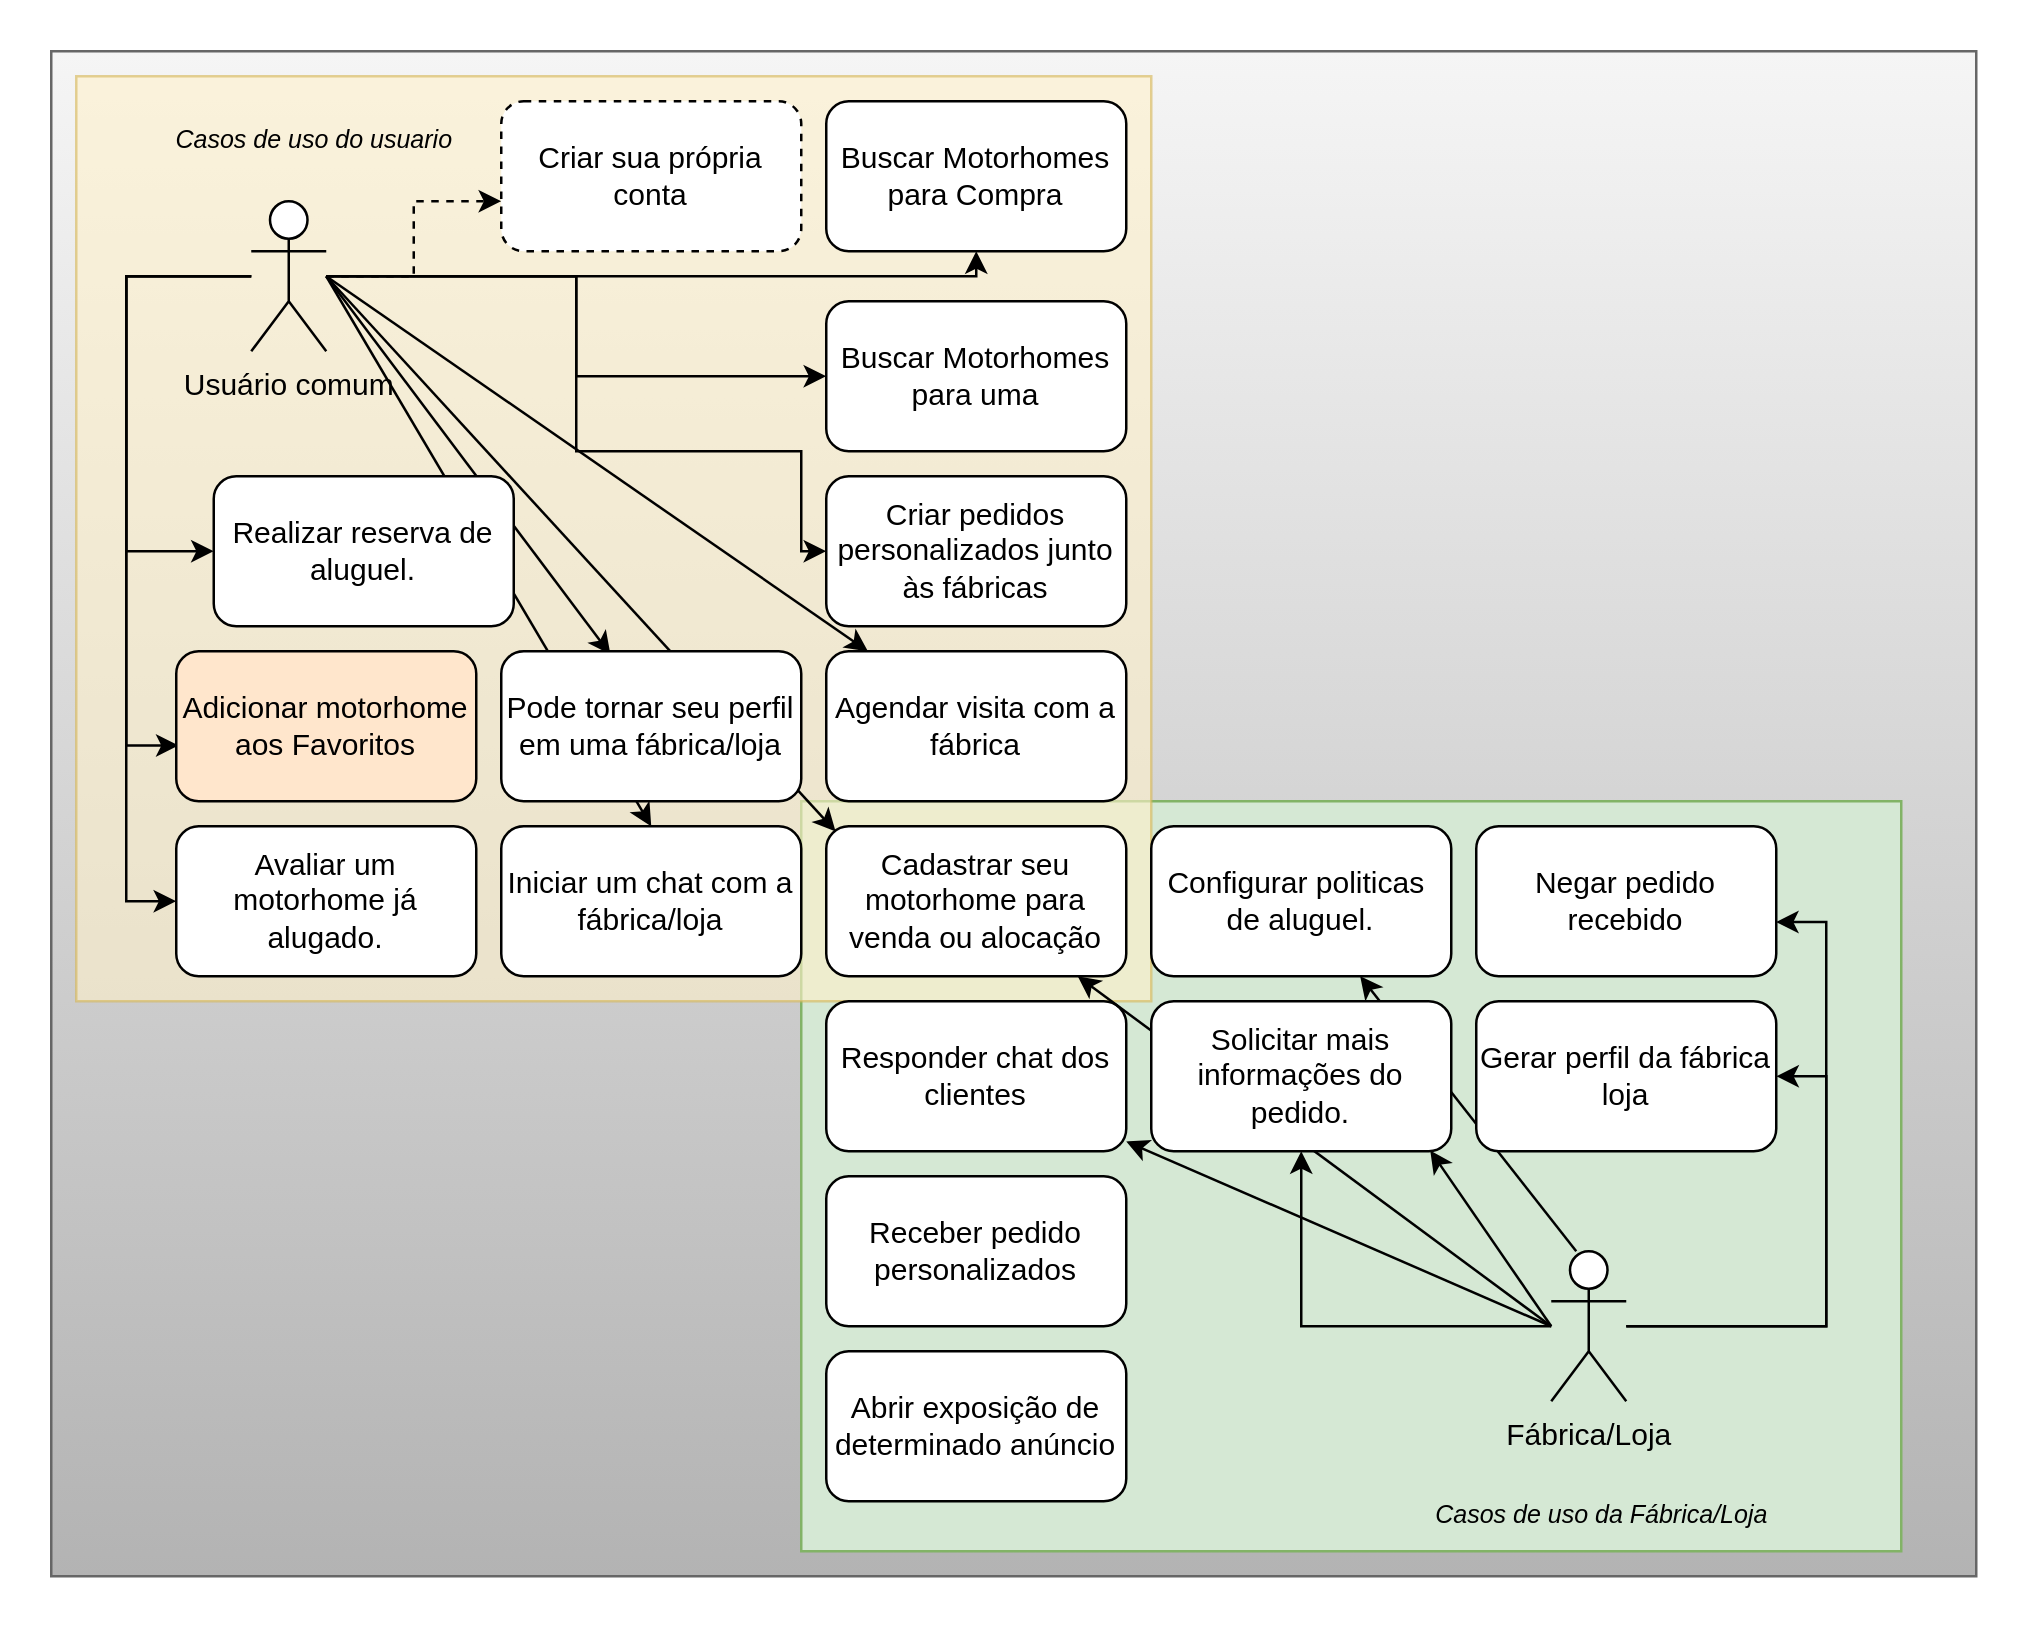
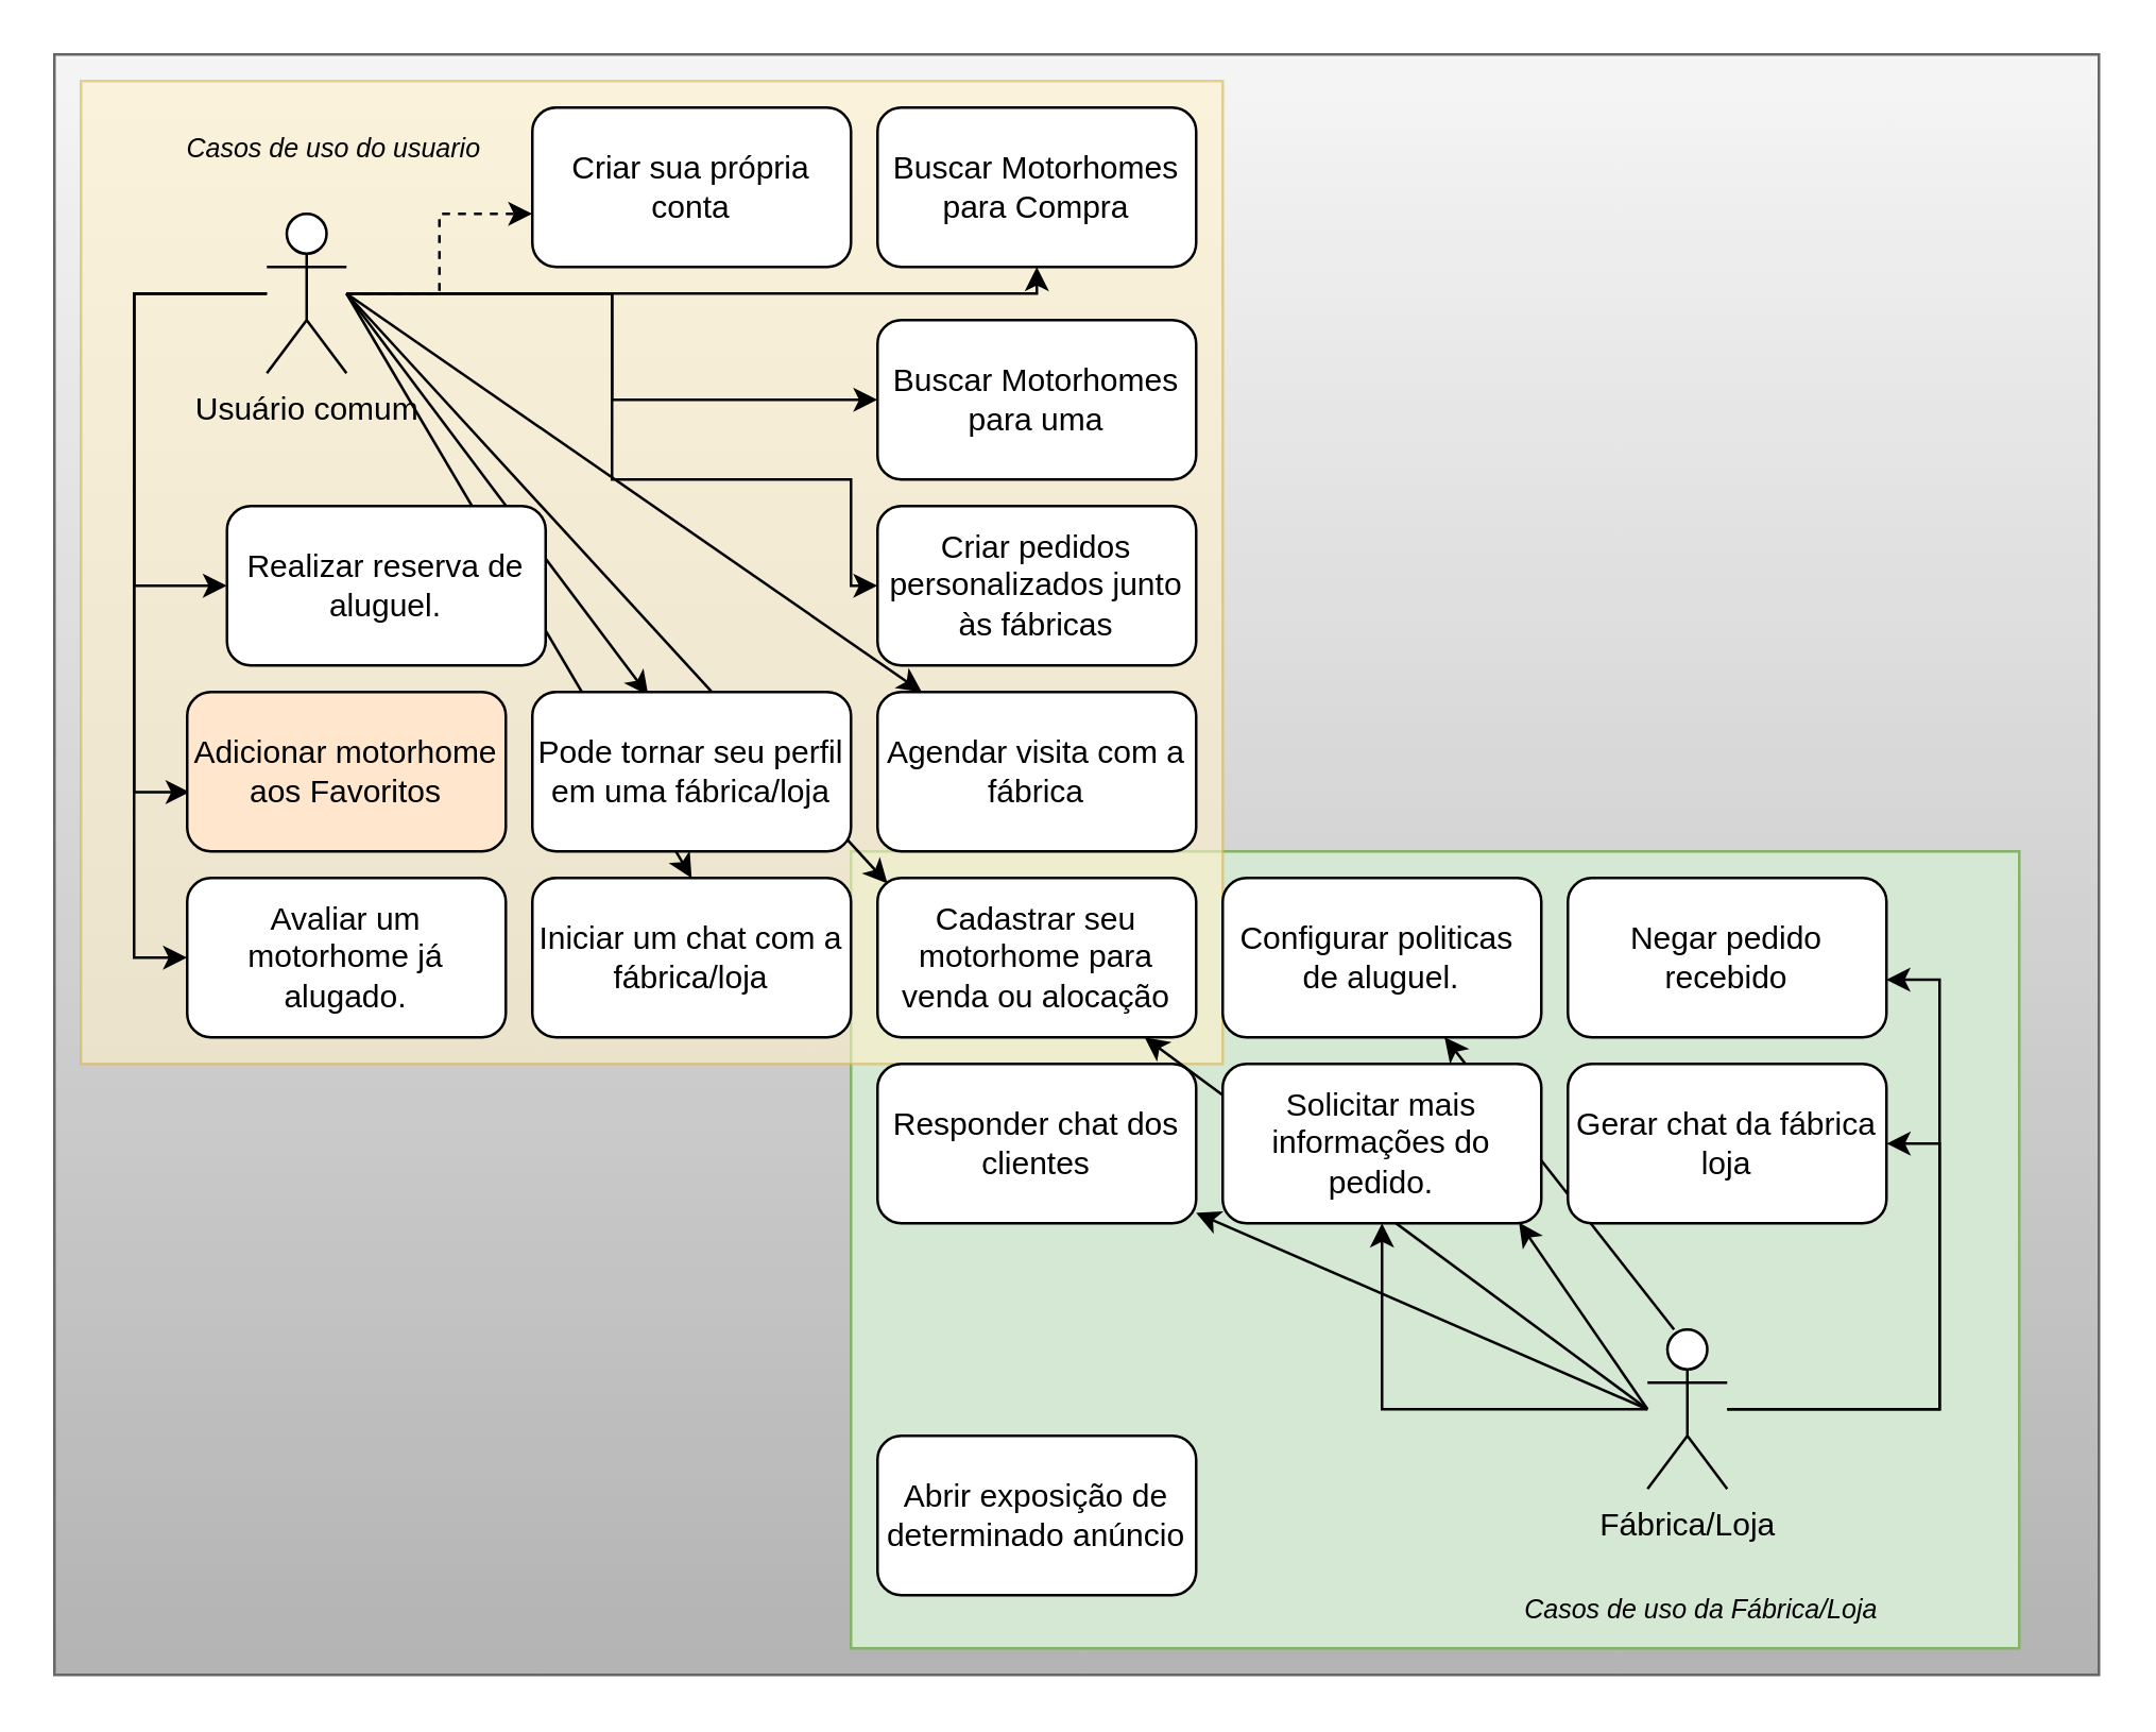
  <mxCell id="0" />
  <mxCell id="1" parent="0" />
  <mxCell id="2" value="" style="rounded=0;whiteSpace=wrap;html=1;fillColor=#f5f5f5;strokeColor=#666666;gradientColor=#b3b3b3;" vertex="1" parent="1"><mxGeometry y="20" width="770" height="610" as="geometry" x="20" /></mxCell>
  <mxCell id="3" value="" style="rounded=0;whiteSpace=wrap;html=1;fillColor=#d5e8d4;strokeColor=#82b366;" vertex="1" parent="1"><mxGeometry x="320" y="320" width="440" height="300" as="geometry" /></mxCell>
  <mxCell id="4" value="" style="rounded=0;whiteSpace=wrap;html=1;fillColor=#fff2cc;strokeColor=#d6b656;opacity=60;" vertex="1" parent="1"><mxGeometry x="30" y="30" width="430" height="370" as="geometry" /></mxCell>
  <mxCell id="5" style="edgeStyle=orthogonalEdgeStyle;rounded=0;orthogonalLoop=1;jettySize=auto;html=1;dashed=1;" edge="1" parent="1" source="12" target="29"><mxGeometry relative="1" as="geometry"><Array as="points"><mxPoint x="165" y="110" /><mxPoint x="165" y="80" /></Array></mxGeometry></mxCell>
  <mxCell id="6" style="edgeStyle=orthogonalEdgeStyle;rounded=0;orthogonalLoop=1;jettySize=auto;html=1;entryX=0;entryY=0.5;entryDx=0;entryDy=0;" edge="1" parent="1" source="12" target="44"><mxGeometry relative="1" as="geometry"><Array as="points"><mxPoint x="50" y="110" /><mxPoint x="50" y="220" /></Array></mxGeometry></mxCell>
  <mxCell id="7" style="edgeStyle=orthogonalEdgeStyle;rounded=0;orthogonalLoop=1;jettySize=auto;html=1;entryX=0.008;entryY=0.628;entryDx=0;entryDy=0;entryPerimeter=0;" edge="1" parent="1" source="12" target="15"><mxGeometry relative="1" as="geometry"><Array as="points"><mxPoint x="50" y="110" /><mxPoint x="50" y="298" /></Array></mxGeometry></mxCell>
  <mxCell id="8" style="edgeStyle=orthogonalEdgeStyle;rounded=0;orthogonalLoop=1;jettySize=auto;html=1;entryX=0;entryY=0.5;entryDx=0;entryDy=0;" edge="1" parent="1" source="12" target="27"><mxGeometry relative="1" as="geometry"><Array as="points"><mxPoint x="50" y="110" /><mxPoint x="50" y="360" /></Array></mxGeometry></mxCell>
  <mxCell id="9" style="edgeStyle=orthogonalEdgeStyle;rounded=0;orthogonalLoop=1;jettySize=auto;html=1;" edge="1" parent="1"><mxGeometry relative="1" as="geometry"><mxPoint x="130" y="110" as="sourcePoint" /><mxPoint x="390" y="100" as="targetPoint" /><Array as="points"><mxPoint x="390" y="110" /></Array></mxGeometry></mxCell>
  <mxCell id="10" style="edgeStyle=orthogonalEdgeStyle;rounded=0;orthogonalLoop=1;jettySize=auto;html=1;" edge="1" parent="1" source="12" target="14"><mxGeometry relative="1" as="geometry"><Array as="points"><mxPoint x="230" y="110" /><mxPoint x="230" y="150" /></Array></mxGeometry></mxCell>
  <mxCell id="11" style="edgeStyle=orthogonalEdgeStyle;rounded=0;orthogonalLoop=1;jettySize=auto;html=1;entryX=0;entryY=0.5;entryDx=0;entryDy=0;" edge="1" parent="1" source="12" target="39"><mxGeometry relative="1" as="geometry"><Array as="points"><mxPoint x="230" y="110" /><mxPoint x="230" y="180" /><mxPoint x="320" y="180" /><mxPoint x="320" y="220" /></Array></mxGeometry></mxCell>
  <mxCell id="12" value="Usuário comum" style="shape=umlActor;verticalLabelPosition=bottom;verticalAlign=top;html=1;outlineConnect=0;" vertex="1" parent="1"><mxGeometry x="100" y="80" width="30" height="60" as="geometry" /></mxCell>
  <mxCell id="13" value="Buscar Motorhomes para Compra" style="rounded=1;whiteSpace=wrap;html=1;" vertex="1" parent="1"><mxGeometry x="330" y="40" width="120" height="60" as="geometry" /></mxCell>
  <mxCell id="14" value="Buscar Motorhomes para uma" style="rounded=1;whiteSpace=wrap;html=1;" vertex="1" parent="1"><mxGeometry x="330" y="120" width="120" height="60" as="geometry" /></mxCell>
  <mxCell id="15" value="Adicionar motorhome aos Favoritos" style="rounded=1;whiteSpace=wrap;html=1;fillColor=#ffe6cc;" vertex="1" parent="1"><mxGeometry x="70" y="260" width="120" height="60" as="geometry" /></mxCell>
  <mxCell id="16" value="Iniciar um chat com a fábrica/loja" style="rounded=1;whiteSpace=wrap;html=1;" vertex="1" parent="1"><mxGeometry x="200" y="330" width="120" height="60" as="geometry" /></mxCell>
  <mxCell id="17" value="Cadastrar seu motorhome para venda ou alocação" style="rounded=1;whiteSpace=wrap;html=1;" vertex="1" parent="1"><mxGeometry x="330" y="330" width="120" height="60" as="geometry" /></mxCell>
  <mxCell id="18" style="edgeStyle=orthogonalEdgeStyle;rounded=0;orthogonalLoop=1;jettySize=auto;html=1;" edge="1" parent="1" source="21" target="35"><mxGeometry relative="1" as="geometry" /></mxCell>
  <mxCell id="19" style="edgeStyle=orthogonalEdgeStyle;rounded=0;orthogonalLoop=1;jettySize=auto;html=1;entryX=1;entryY=0.5;entryDx=0;entryDy=0;" edge="1" parent="1" source="21" target="36"><mxGeometry relative="1" as="geometry"><Array as="points"><mxPoint x="730" y="530" /><mxPoint x="730" y="430" /></Array></mxGeometry></mxCell>
  <mxCell id="20" style="edgeStyle=orthogonalEdgeStyle;rounded=0;orthogonalLoop=1;jettySize=auto;html=1;entryX=0.999;entryY=0.639;entryDx=0;entryDy=0;entryPerimeter=0;" edge="1" parent="1" source="21" target="28"><mxGeometry relative="1" as="geometry"><Array as="points"><mxPoint x="730" y="530" /><mxPoint x="730" y="368" /></Array></mxGeometry></mxCell>
  <mxCell id="21" value="Fábrica/Loja" style="shape=umlActor;verticalLabelPosition=bottom;verticalAlign=top;html=1;outlineConnect=0;" vertex="1" parent="1"><mxGeometry x="620" y="500" width="30" height="60" as="geometry" /></mxCell>
  <mxCell id="22" value="Responder chat dos clientes" style="rounded=1;whiteSpace=wrap;html=1;" vertex="1" parent="1"><mxGeometry x="330" y="400" width="120" height="60" as="geometry" /></mxCell>
- <mxCell id="23" value="Receber pedido personalizados" style="rounded=1;whiteSpace=wrap;html=1;" vertex="1" parent="1"><mxGeometry x="330" y="470" width="120" height="60" as="geometry" /></mxCell>
  <mxCell id="24" style="edgeStyle=orthogonalEdgeStyle;rounded=0;orthogonalLoop=1;jettySize=auto;html=1;exitX=0.5;exitY=1;exitDx=0;exitDy=0;" edge="1" parent="1" source="45" target="45"><mxGeometry relative="1" as="geometry" /></mxCell>
  <mxCell id="25" value="Abrir exposição de determinado anúncio" style="rounded=1;whiteSpace=wrap;html=1;" vertex="1" parent="1"><mxGeometry x="330" y="540" width="120" height="60" as="geometry" /></mxCell>
  <mxCell id="26" value="Configurar politicas&amp;nbsp; de aluguel." style="rounded=1;whiteSpace=wrap;html=1;" vertex="1" parent="1"><mxGeometry x="460" y="330" width="120" height="60" as="geometry" /></mxCell>
  <mxCell id="27" value="Avaliar um motorhome já alugado." style="rounded=1;whiteSpace=wrap;html=1;" vertex="1" parent="1"><mxGeometry x="70" y="330" width="120" height="60" as="geometry" /></mxCell>
  <mxCell id="28" value="Negar pedido recebido" style="rounded=1;whiteSpace=wrap;html=1;" vertex="1" parent="1"><mxGeometry x="590" y="330" width="120" height="60" as="geometry" /></mxCell>
- <mxCell id="29" value="Criar sua própria conta" style="rounded=1;whiteSpace=wrap;html=1;dashed=1;" vertex="1" parent="1"><mxGeometry x="200" y="40" width="120" height="60" as="geometry" /></mxCell>
+ <mxCell id="29" value="Criar sua própria conta" style="rounded=1;whiteSpace=wrap;html=1;" vertex="1" parent="1"><mxGeometry x="200" y="40" width="120" height="60" as="geometry" /></mxCell>
  <mxCell id="30" value="&lt;i&gt;&lt;font style=&quot;font-size: 10px;&quot;&gt;Casos de uso do usuario&lt;/font&gt;&lt;/i&gt;" style="text;html=1;align=center;verticalAlign=middle;resizable=0;points=[];autosize=1;strokeColor=none;fillColor=none;" vertex="1" parent="1"><mxGeometry x="60" y="40" width="130" height="30" as="geometry" /></mxCell>
  <mxCell id="31" value="&lt;i&gt;&lt;font style=&quot;font-size: 10px;&quot;&gt;Casos de uso da Fábrica/Loja&lt;/font&gt;&lt;/i&gt;" style="text;html=1;align=center;verticalAlign=middle;resizable=0;points=[];autosize=1;strokeColor=none;fillColor=none;" vertex="1" parent="1"><mxGeometry x="560" y="590" width="160" height="30" as="geometry" /></mxCell>
  <mxCell id="32" value="Agendar visita com a fábrica" style="rounded=1;whiteSpace=wrap;html=1;" vertex="1" parent="1"><mxGeometry x="330" y="260" width="120" height="60" as="geometry" /></mxCell>
  <mxCell id="33" value="" style="endArrow=classic;html=1;rounded=0;" edge="1" parent="1" target="17"><mxGeometry width="50" height="50" relative="1" as="geometry"><mxPoint x="620" y="530" as="sourcePoint" /><mxPoint x="665" y="470" as="targetPoint" /></mxGeometry></mxCell>
  <mxCell id="34" value="" style="endArrow=classic;html=1;rounded=0;" edge="1" parent="1" target="26"><mxGeometry width="50" height="50" relative="1" as="geometry"><mxPoint x="630" y="500" as="sourcePoint" /><mxPoint x="442" y="400" as="targetPoint" /></mxGeometry></mxCell>
  <mxCell id="35" value="Solicitar mais informações do pedido." style="rounded=1;whiteSpace=wrap;html=1;" vertex="1" parent="1"><mxGeometry x="460" y="400" width="120" height="60" as="geometry" /></mxCell>
- <mxCell id="36" value="Gerar perfil da fábrica loja" style="rounded=1;whiteSpace=wrap;html=1;" vertex="1" parent="1"><mxGeometry x="590" y="400" width="120" height="60" as="geometry" /></mxCell>
+ <mxCell id="36" value="Gerar chat da fábrica loja" style="rounded=1;whiteSpace=wrap;html=1;" vertex="1" parent="1"><mxGeometry x="590" y="400" width="120" height="60" as="geometry" /></mxCell>
  <mxCell id="37" value="" style="endArrow=classic;html=1;rounded=0;entryX=0.93;entryY=0.995;entryDx=0;entryDy=0;entryPerimeter=0;" edge="1" parent="1" target="35"><mxGeometry width="50" height="50" relative="1" as="geometry"><mxPoint x="620" y="530" as="sourcePoint" /><mxPoint x="576" y="460" as="targetPoint" /></mxGeometry></mxCell>
  <mxCell id="38" value="" style="endArrow=classic;html=1;rounded=0;" edge="1" parent="1" target="22"><mxGeometry width="50" height="50" relative="1" as="geometry"><mxPoint x="620" y="530" as="sourcePoint" /><mxPoint x="442" y="400" as="targetPoint" /></mxGeometry></mxCell>
  <mxCell id="39" value="Criar pedidos personalizados junto às fábricas" style="rounded=1;whiteSpace=wrap;html=1;" vertex="1" parent="1"><mxGeometry x="330" y="190" width="120" height="60" as="geometry" /></mxCell>
  <mxCell id="40" value="" style="endArrow=classic;html=1;rounded=0;" edge="1" parent="1" target="32"><mxGeometry width="50" height="50" relative="1" as="geometry"><mxPoint x="130" y="110" as="sourcePoint" /><mxPoint x="131" y="140" as="targetPoint" /></mxGeometry></mxCell>
  <mxCell id="41" value="" style="endArrow=classic;html=1;rounded=0;entryX=0.031;entryY=0.034;entryDx=0;entryDy=0;entryPerimeter=0;" edge="1" parent="1" target="17"><mxGeometry width="50" height="50" relative="1" as="geometry"><mxPoint x="130" y="110" as="sourcePoint" /><mxPoint x="357" y="270" as="targetPoint" /></mxGeometry></mxCell>
  <mxCell id="42" value="" style="endArrow=classic;html=1;rounded=0;entryX=0.5;entryY=0;entryDx=0;entryDy=0;" edge="1" parent="1"><mxGeometry width="50" height="50" relative="1" as="geometry"><mxPoint x="130" y="110" as="sourcePoint" /><mxPoint x="260" y="330" as="targetPoint" /></mxGeometry></mxCell>
  <mxCell id="43" value="" style="endArrow=classic;html=1;rounded=0;entryX=0.364;entryY=0.021;entryDx=0;entryDy=0;entryPerimeter=0;" edge="1" parent="1" target="45"><mxGeometry width="50" height="50" relative="1" as="geometry"><mxPoint x="130" y="110" as="sourcePoint" /><mxPoint x="270" y="340" as="targetPoint" /></mxGeometry></mxCell>
  <mxCell id="44" value="Realizar reserva de aluguel." style="rounded=1;whiteSpace=wrap;html=1;" vertex="1" parent="1"><mxGeometry x="85" y="190" width="120" height="60" as="geometry" /></mxCell>
  <mxCell id="45" value="Pode tornar seu perfil em uma fábrica/loja" style="rounded=1;whiteSpace=wrap;html=1;" vertex="1" parent="1"><mxGeometry x="200" y="260" width="120" height="60" as="geometry" /></mxCell>
